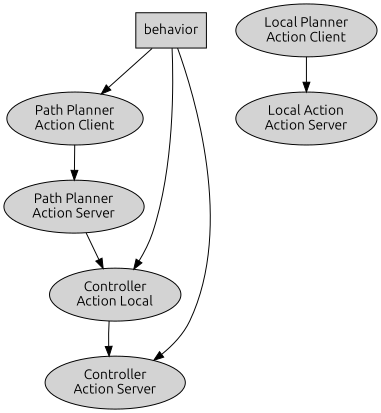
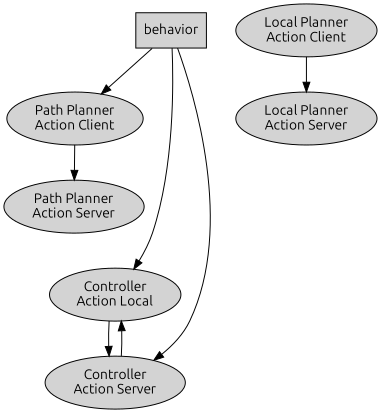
  digraph {
    fontname=Ubuntu
    node [fillcolor=lightgray fontname=Ubuntu shape=ellipse style=filled]
    edge [fontname=Ubuntu]
    n1 [label="Path Planner\nAction Client"]
    n2 [label="Path Planner\nAction Server"]
    n3 [label="Local Planner\nAction Client"]
-   n4 [label="Local Action\nAction Server"]
+   n4 [label="Local Planner\nAction Server"]
    n5 [label="Controller\nAction Local"]
    n6 [label="Controller\nAction Server"]
    n7 [label=behavior shape=box]
    n1 -> n2
    n3 -> n4
    n5 -> n6
-   n2 -> n5
+   n6 -> n5
    n7 -> n1
    n7 -> n5
    n7 -> n6
  }
